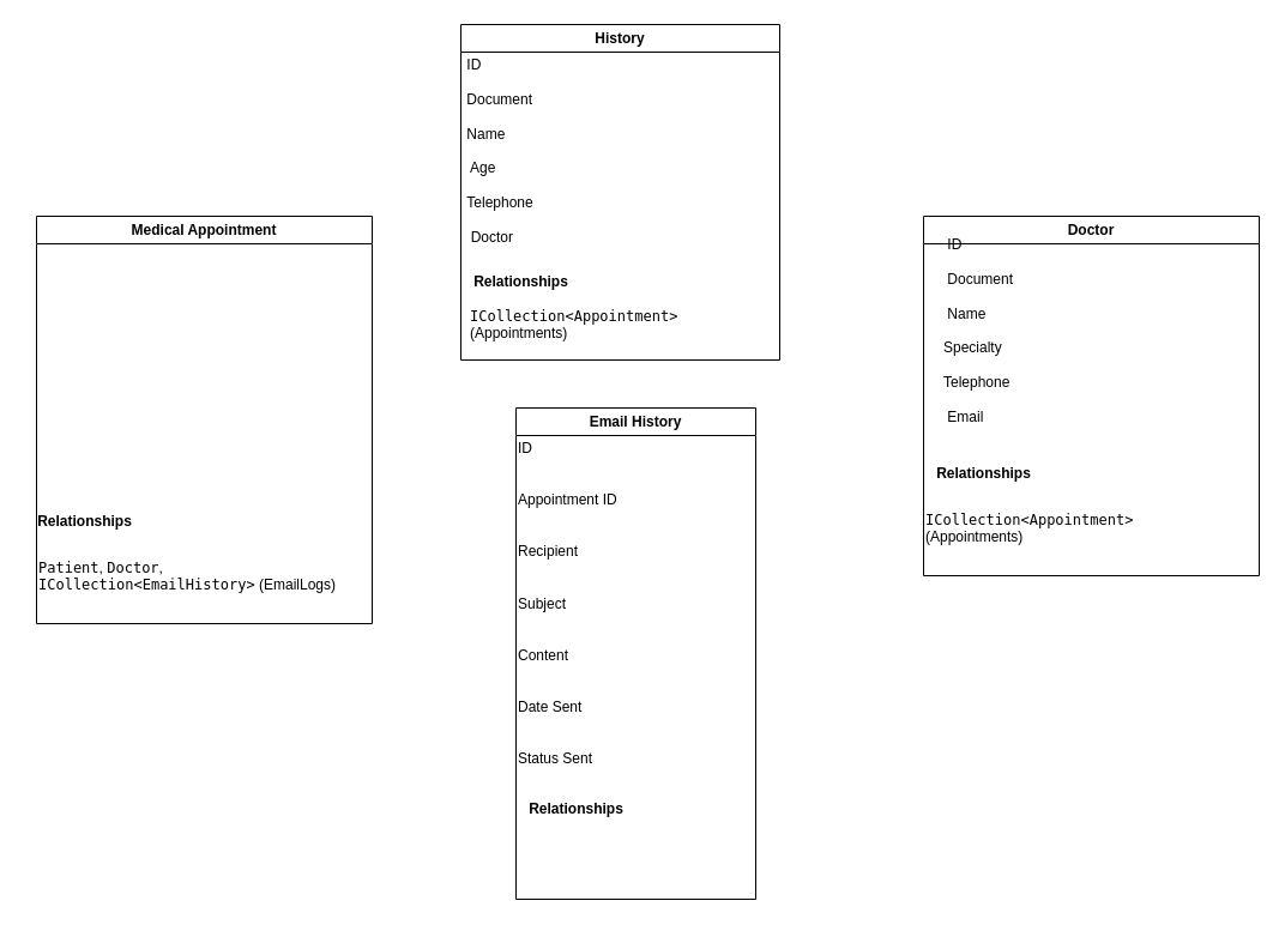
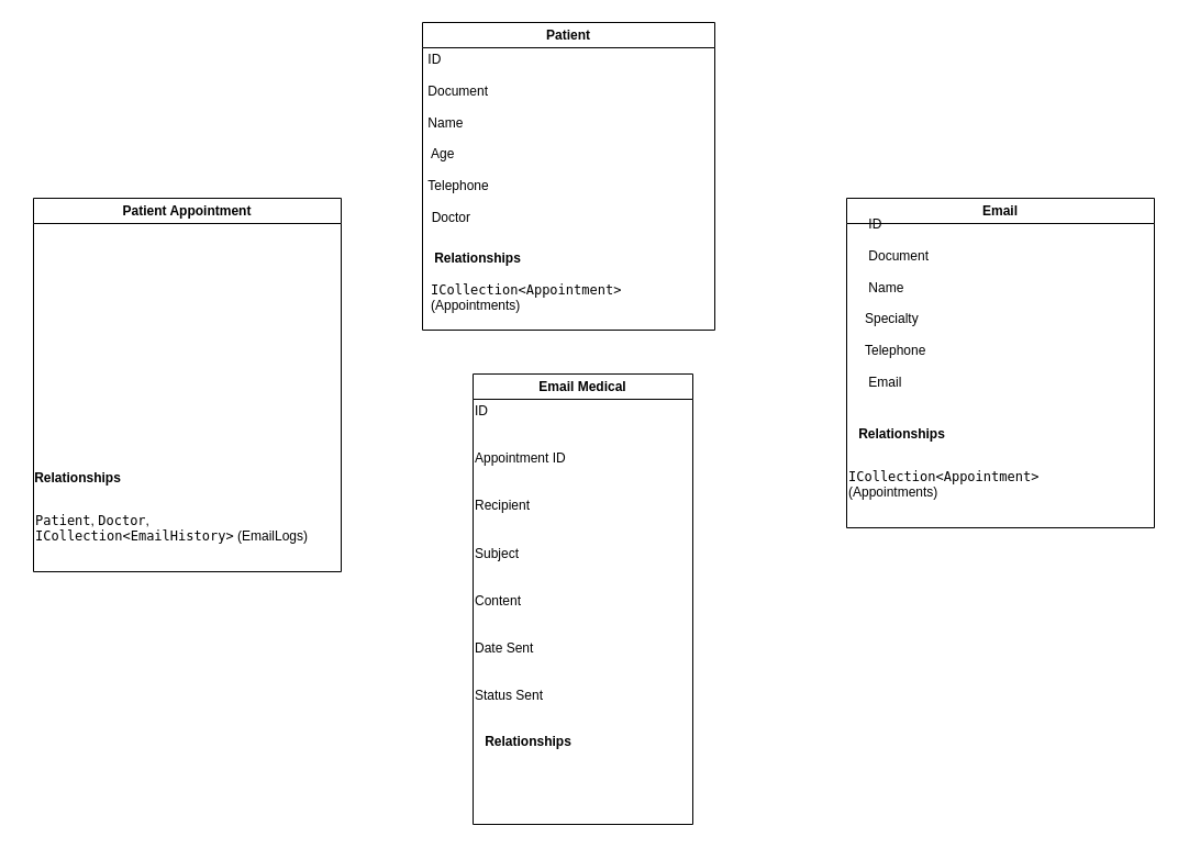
  <mxCell id="0" />
  <mxCell id="1" parent="0" />
- <mxCell id="2" value="History" style="swimlane;whiteSpace=wrap;html=1;" vertex="1" parent="1"><mxGeometry x="384" width="266" height="280" as="geometry" y="20" /></mxCell>
+ <mxCell id="2" value="Patient" style="swimlane;whiteSpace=wrap;html=1;" vertex="1" parent="1"><mxGeometry x="384" width="266" height="280" as="geometry" y="20" /></mxCell>
  <mxCell id="3" value=" ID&#10;&#10; Document&#10;&#10; Name&#10;&#10;  Age&#10;&#10; Telephone&#10;&#10;  Doctor" style="text;whiteSpace=wrap;" vertex="1" parent="2"><mxGeometry y="20" width="80" height="190" as="geometry" /></mxCell>
  <mxCell id="4" value="&lt;b&gt;Relationships&lt;/b&gt;" style="text;html=1;align=center;verticalAlign=middle;resizable=0;points=[];autosize=1;strokeColor=none;fillColor=none;" vertex="1" parent="2"><mxGeometry y="200" width="100" height="30" as="geometry" /></mxCell>
  <mxCell id="5" value="&lt;code&gt;ICollection&amp;lt;Appointment&amp;gt;&lt;/code&gt; (Appointments)" style="text;whiteSpace=wrap;html=1;" vertex="1" parent="2"><mxGeometry x="6" y="230" width="260" height="40" as="geometry" /></mxCell>
- <mxCell id="6" value="Doctor" style="swimlane;whiteSpace=wrap;html=1;startSize=23;" vertex="1" parent="1"><mxGeometry x="770" y="180" width="280" height="300" as="geometry" /></mxCell>
+ <mxCell id="6" value="Email" style="swimlane;whiteSpace=wrap;html=1;startSize=23;" vertex="1" parent="1"><mxGeometry x="770" y="180" width="280" height="300" as="geometry" /></mxCell>
  <mxCell id="7" value=" ID&#10;&#10; Document&#10;&#10; Name&#10;&#10;Specialty&#10;&#10;Telephone&#10;&#10; Email" style="text;whiteSpace=wrap;" vertex="1" parent="6"><mxGeometry x="15" y="10" width="100" height="170" as="geometry" /></mxCell>
  <mxCell id="8" value="&lt;b&gt;Relationships&lt;/b&gt;" style="text;html=1;align=center;verticalAlign=middle;resizable=0;points=[];autosize=1;strokeColor=none;fillColor=none;" vertex="1" parent="6"><mxGeometry y="200" width="100" height="30" as="geometry" /></mxCell>
  <mxCell id="9" value="&lt;code&gt;ICollection&amp;lt;Appointment&amp;gt;&lt;/code&gt; (Appointments)" style="text;whiteSpace=wrap;html=1;" vertex="1" parent="6"><mxGeometry y="240" width="260" height="40" as="geometry" /></mxCell>
- <mxCell id="10" value="Medical Appointment" style="swimlane;whiteSpace=wrap;html=1;" vertex="1" parent="1"><mxGeometry x="30" y="180" width="280" height="340" as="geometry" /></mxCell>
+ <mxCell id="10" value="Patient Appointment" style="swimlane;whiteSpace=wrap;html=1;" vertex="1" parent="1"><mxGeometry x="30" y="180" width="280" height="340" as="geometry" /></mxCell>
  <mxCell id="11" value="&lt;b&gt;Relationships&lt;/b&gt;" style="text;html=1;align=center;verticalAlign=middle;resizable=0;points=[];autosize=1;strokeColor=none;fillColor=none;" vertex="1" parent="10"><mxGeometry x="-10" y="240" width="100" height="30" as="geometry" /></mxCell>
  <mxCell id="12" value="&lt;code&gt;Patient&lt;/code&gt;, &lt;code&gt;Doctor&lt;/code&gt;, &lt;code&gt;ICollection&amp;lt;EmailHistory&amp;gt;&lt;/code&gt; (EmailLogs)" style="text;whiteSpace=wrap;html=1;" vertex="1" parent="10"><mxGeometry y="280" width="280" height="40" as="geometry" /></mxCell>
- <mxCell id="13" value="Email History" style="swimlane;whiteSpace=wrap;html=1;" vertex="1" parent="1"><mxGeometry x="430" y="340" width="200" height="410" as="geometry" /></mxCell>
+ <mxCell id="13" value="Email Medical" style="swimlane;whiteSpace=wrap;html=1;" vertex="1" parent="1"><mxGeometry x="430" y="340" width="200" height="410" as="geometry" /></mxCell>
  <mxCell id="14" value="ID&#10;&#10;&#10;Appointment ID&#10;&#10;&#10;Recipient&#10;&#10;&#10;Subject&#10;&#10;&#10;Content&#10;&#10;&#10;Date Sent&#10;&#10;&#10;Status Sent" style="text;whiteSpace=wrap;" vertex="1" parent="13"><mxGeometry y="20" width="120" height="310" as="geometry" /></mxCell>
  <mxCell id="15" value="&lt;b&gt;Relationships&lt;/b&gt;" style="text;html=1;align=center;verticalAlign=middle;resizable=0;points=[];autosize=1;strokeColor=none;fillColor=none;" vertex="1" parent="13"><mxGeometry y="320" width="100" height="30" as="geometry" /></mxCell>
